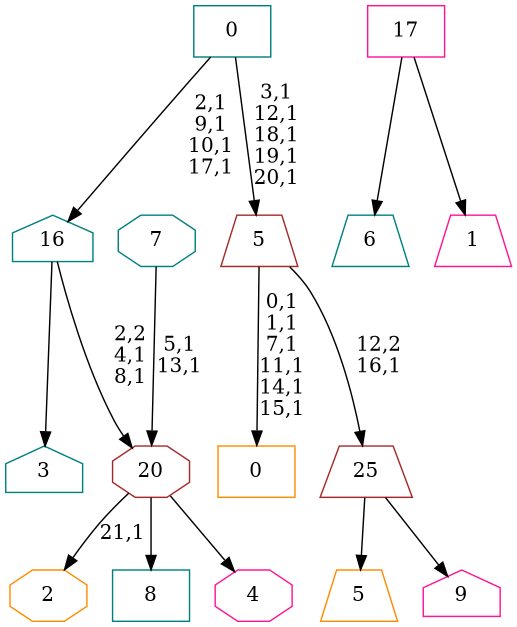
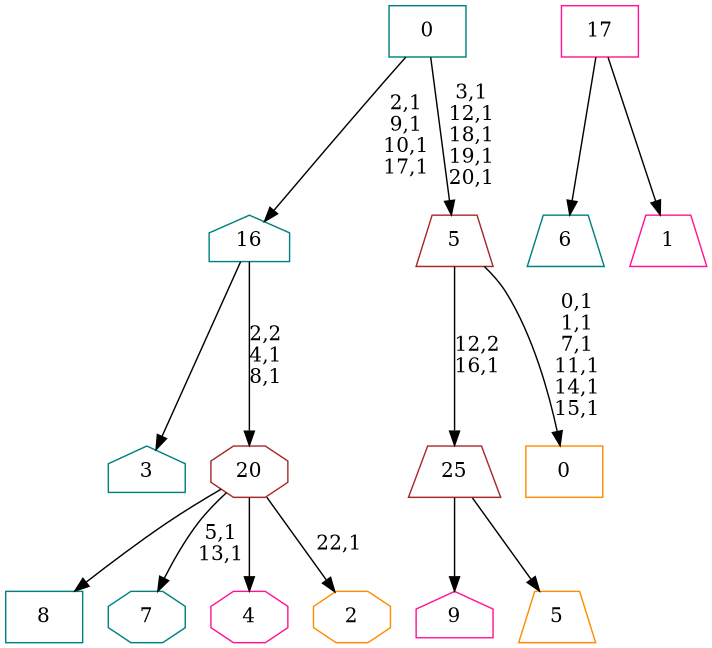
  digraph {
    node [color=teal shape=trapezium]
    n1 [color=deeppink label=9 shape=house]
    n2 [label=8 shape=box]
    n3 [label=7 shape=octagon]
    n4 [label=6]
    n5 [color=darkorange label=5]
    25 [color=brown]
    n7 [color=deeppink label=4 shape=octagon]
    n8 [label=3 shape=house]
    n9 [color=darkorange label=2 shape=octagon]
    20 [color=brown shape=octagon]
    n11 [color=deeppink label=1]
    17 [color=deeppink shape=box]
    16 [shape=house]
    n14 [color=darkorange label=0 shape=box]
    5 [color=brown]
    0 [shape=box]
    25 -> n1
    25 -> n5
    20 -> n2
-   n3 -> 20 [label="5,1\n13,1"]
+   20 -> n3 [label="5,1\n13,1"]
    20 -> n7
-   20 -> n9 [label="21,1"]
+   20 -> n9 [label="22,1"]
    17 -> n4
    17 -> n11
    16 -> n8
    16 -> 20 [label="2,2\n4,1\n8,1"]
    5 -> 25 [label="12,2\n16,1"]
    5 -> n14 [label="0,1\n1,1\n7,1\n11,1\n14,1\n15,1"]
    0 -> 16 [label="2,1\n9,1\n10,1\n17,1"]
    0 -> 5 [label="3,1\n12,1\n18,1\n19,1\n20,1"]
  }
